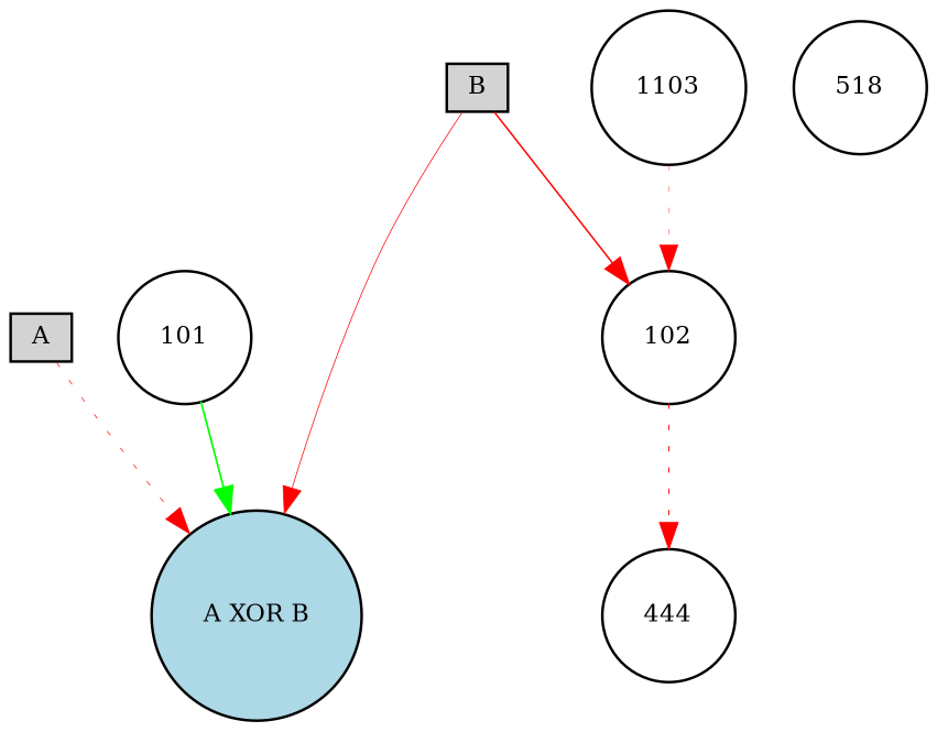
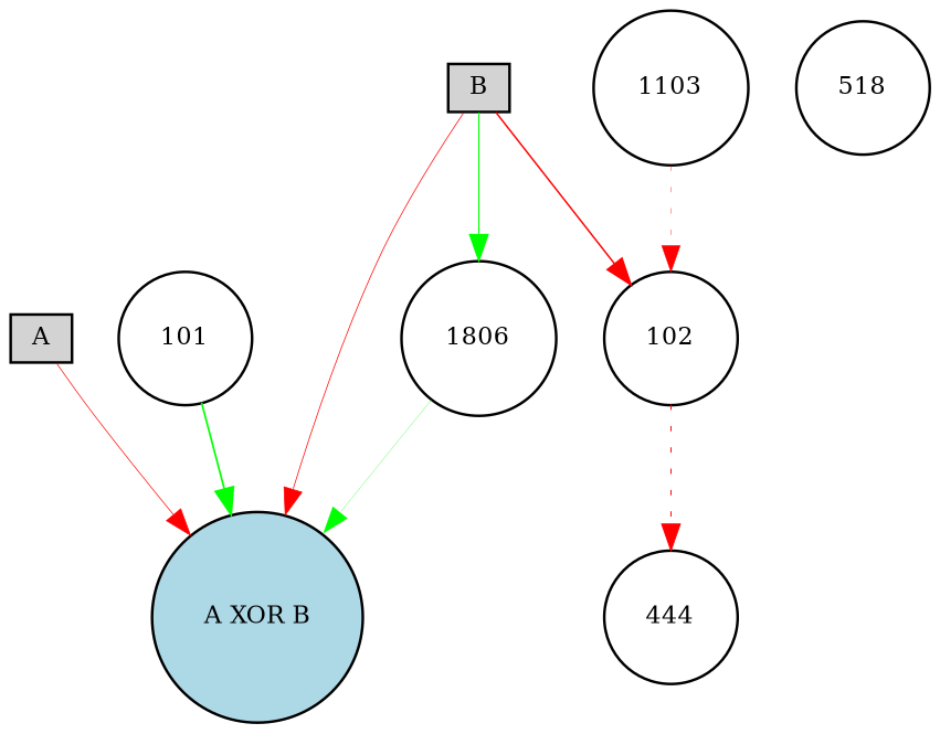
  digraph {
    node [fillcolor=white fontsize=9 shape=circle style=filled]
    edge [color=red style=solid]
    A [fillcolor=lightgray height=0.2 shape=box width=0.2]
    "A XOR B" [fillcolor=lightblue height=0.2 width=0.2]
    101 [height=0.2 width=0.2]
    B [fillcolor=lightgray height=0.2 shape=box width=0.2]
+   1806 [height=0.2 width=0.2]
    102 [height=0.2 width=0.2]
    n7 [height=0.2 label=444 width=0.2]
    518 [height=0.2 width=0.2]
    1103 [height=0.2 width=0.2]
-   A -> "A XOR B" [penwidth=0.2789419808374101 style=dotted]
+   A -> "A XOR B" [penwidth=0.2789419808374101]
    101 -> "A XOR B" [color=green penwidth=0.684020074349466]
    B -> "A XOR B" [penwidth=0.29503754516838065]
+   B -> 1806 [color=green penwidth=0.45344458118601894]
    B -> 102 [penwidth=0.6039459171968576]
+   1806 -> "A XOR B" [color=green penwidth=0.1072748034717091]
    102 -> n7 [penwidth=0.39568527424792477 style=dotted]
    1103 -> 102 [penwidth=0.1543632724567388 style=dotted]
  }
